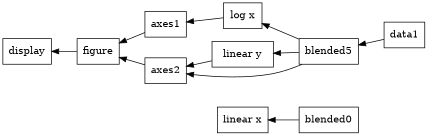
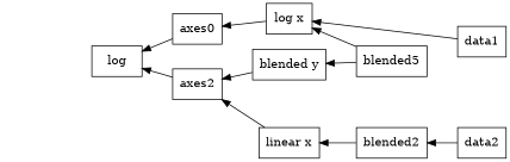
  digraph {
    rankdir=RL
    node [shape=box]
    "log x"
-   axes1
-   figure
-   display
-   "linear y"
+   axes1 [label=axes0]
+   figure [label=log]
+   "linear y" [label="blended y"]
    axes2
    "linear x"
    n8 [label=blended5]
-   blended2 [label=blended0]
+   blended2
    data1
+   data2
    "log x" -> axes1
    axes1 -> figure
-   figure -> display
    "linear y" -> axes2
    axes2 -> figure
-   n8 -> axes2
+   "linear x" -> axes2
    n8 -> "log x"
    n8 -> "linear y"
    blended2 -> "linear x"
-   data1 -> n8
+   data1 -> "log x"
+   data2 -> blended2
  }
